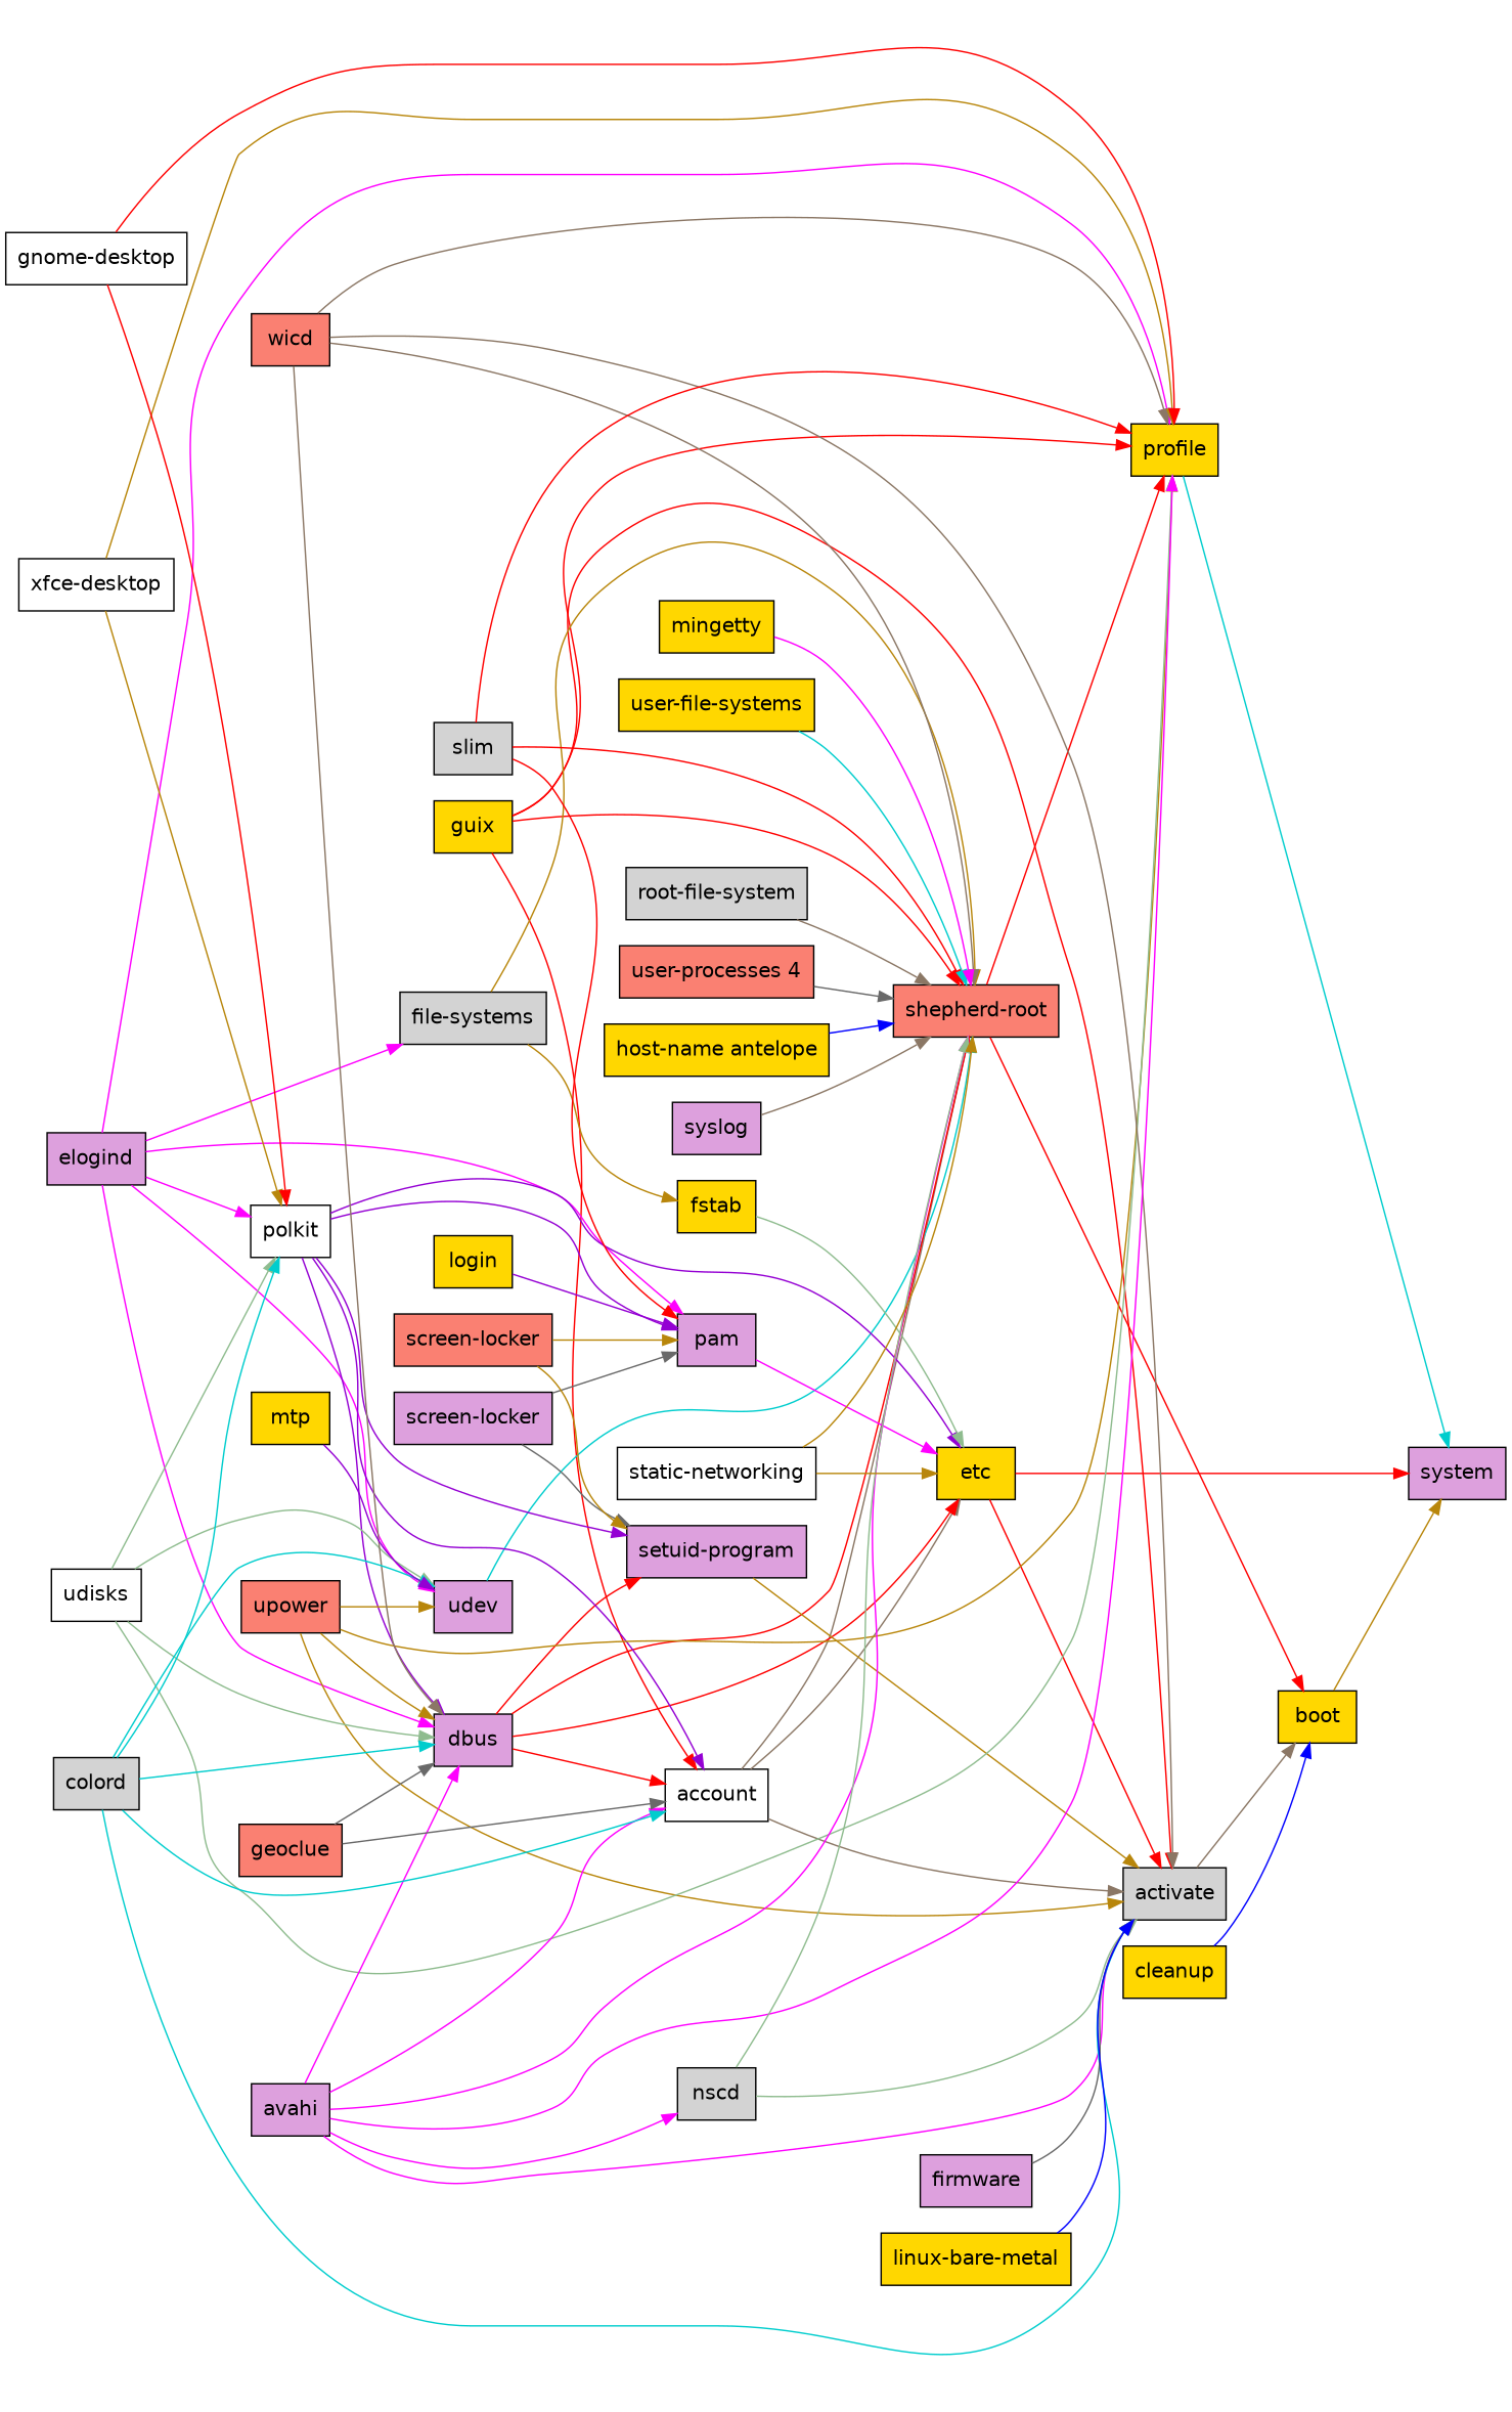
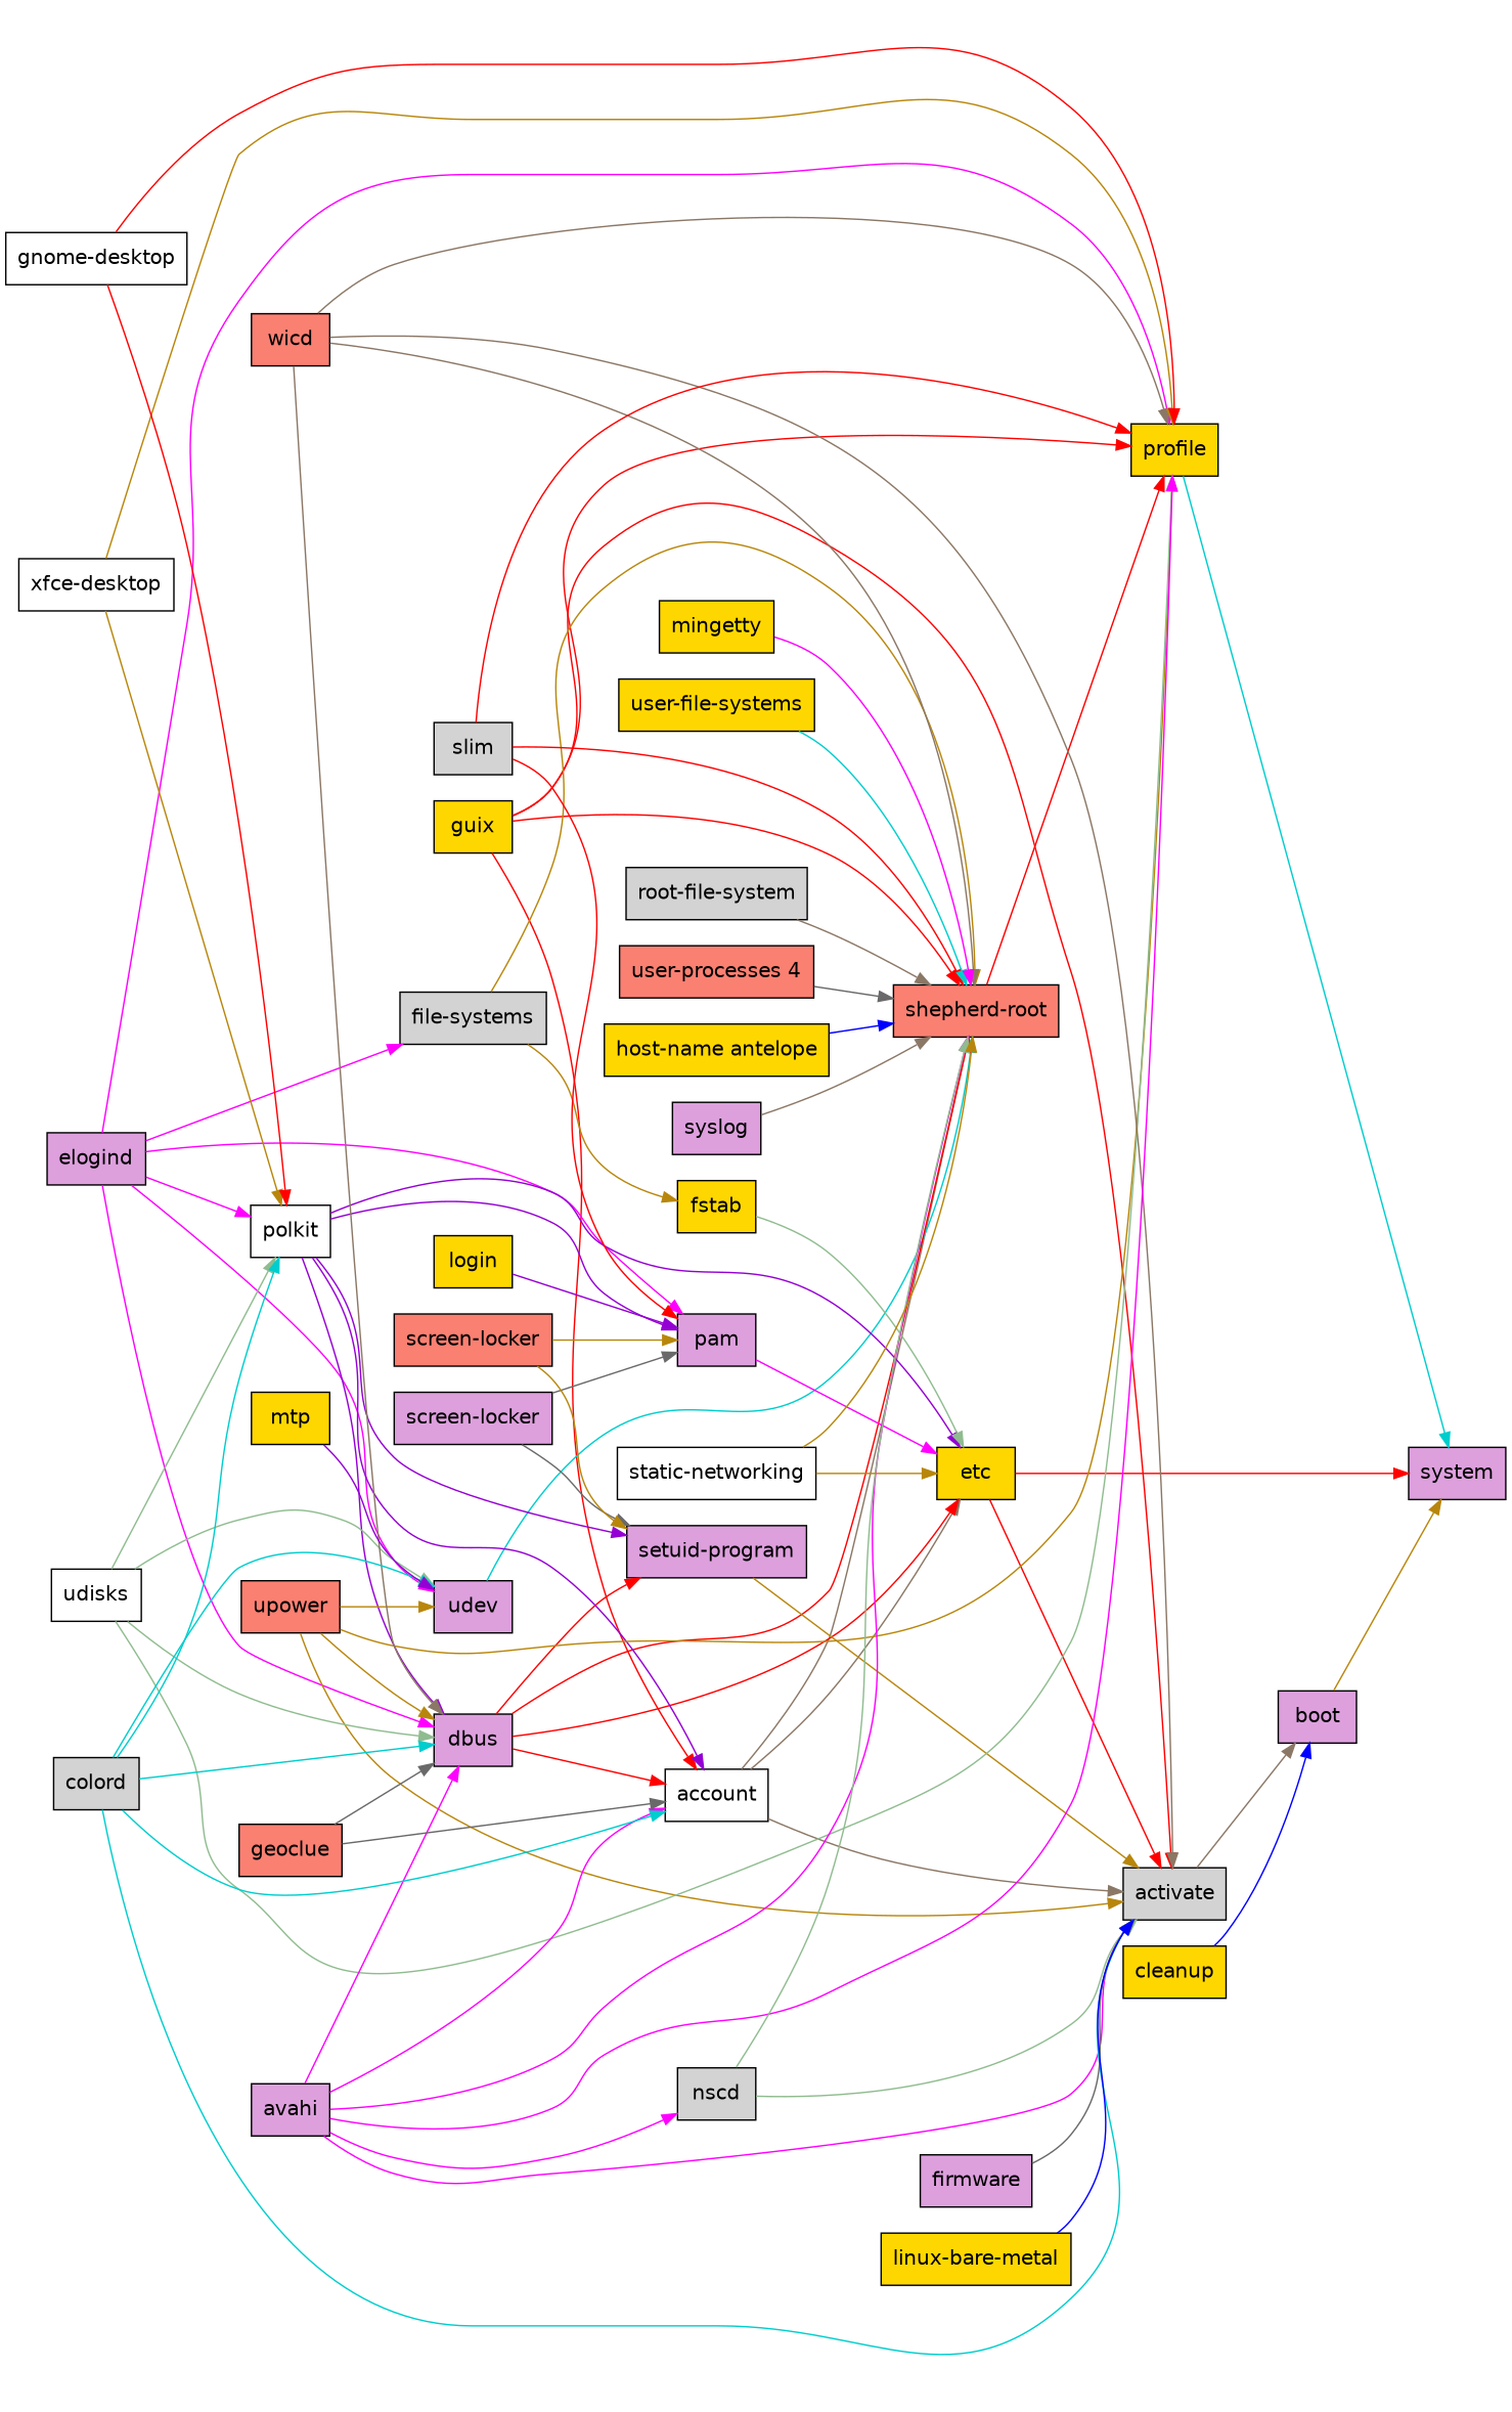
  digraph {
    rankdir=LR
    node [fillcolor=plum fontname=Helvetica shape=box style=filled]
    edge [color=red]
    n1 [label=system]
    n2 [fillcolor=gold label=profile]
    n3 [fillcolor=gold label=etc]
    n4 [fillcolor=lightgrey label=activate]
-   n5 [fillcolor=gold label=boot]
+   n5 [label=boot]
    n6 [fillcolor=salmon label="shepherd-root"]
    n7 [fillcolor=gold label=guix]
    n8 [fillcolor=white label=account]
    n9 [label=elogind]
    n10 [fillcolor=lightgrey label="file-systems"]
    n11 [label=udev]
    n12 [label=dbus]
    n13 [fillcolor=white label=polkit]
    n14 [label=pam]
    n15 [fillcolor=gold label=fstab]
    n16 [label="setuid-program"]
    n17 [fillcolor=salmon label=upower]
    n18 [fillcolor=white label=udisks]
    n19 [fillcolor=salmon label=wicd]
    n20 [label=avahi]
    n21 [fillcolor=lightgrey label=nscd]
    n22 [fillcolor=lightgrey label=slim]
    n23 [fillcolor=white label="xfce-desktop"]
    n24 [fillcolor=white label="gnome-desktop"]
    n25 [fillcolor=gold label="user-file-systems"]
    n26 [fillcolor=lightgrey label="root-file-system"]
    n27 [fillcolor=salmon label="user-processes 4"]
    n28 [fillcolor=gold label="host-name antelope"]
    n29 [label=syslog]
    n30 [fillcolor=white label="static-networking"]
    n31 [fillcolor=gold label=mingetty]
    n32 [fillcolor=salmon label=geoclue]
    n33 [fillcolor=lightgrey label=colord]
    n34 [fillcolor=gold label=mtp]
    n35 [fillcolor=gold label=login]
    n36 [label="screen-locker"]
    n37 [fillcolor=salmon label="screen-locker"]
    n38 [fillcolor=gold label=cleanup]
    n39 [label=firmware]
    n40 [fillcolor=gold label="linux-bare-metal"]
    n2 -> n1 [color=cyan3]
    n3 -> n1
    n3 -> n4
    n4 -> n5 [color=peachpuff4]
    n5 -> n1 [color=darkgoldenrod]
    n6 -> n2
-   n6 -> n5
    n7 -> n2
    n7 -> n4
    n7 -> n6
    n7 -> n8
    n8 -> n3 [color=peachpuff4]
    n8 -> n4 [color=peachpuff4]
    n8 -> n6 [color=peachpuff4]
    n9 -> n2 [color=magenta]
    n9 -> n10 [color=magenta]
    n9 -> n11 [color=magenta]
    n9 -> n12 [color=magenta]
    n9 -> n13 [color=magenta]
    n9 -> n14 [color=magenta]
    n10 -> n6 [color=darkgoldenrod]
    n10 -> n15 [color=darkgoldenrod]
    n11 -> n6 [color=cyan3]
    n12 -> n3
    n12 -> n6
    n12 -> n8
    n12 -> n16
    n13 -> n3 [color=darkviolet]
    n13 -> n8 [color=darkviolet]
    n13 -> n12 [color=darkviolet]
    n13 -> n14 [color=darkviolet]
    n13 -> n16 [color=darkviolet]
    n14 -> n3 [color=magenta]
    n15 -> n3 [color=darkseagreen]
    n16 -> n4 [color=darkgoldenrod]
    n17 -> n2 [color=darkgoldenrod]
    n17 -> n4 [color=darkgoldenrod]
    n17 -> n11 [color=darkgoldenrod]
    n17 -> n12 [color=darkgoldenrod]
    n18 -> n2 [color=darkseagreen]
    n18 -> n11 [color=darkseagreen]
    n18 -> n12 [color=darkseagreen]
    n18 -> n13 [color=darkseagreen]
    n19 -> n2 [color=peachpuff4]
    n19 -> n4 [color=peachpuff4]
    n19 -> n6 [color=peachpuff4]
    n19 -> n12 [color=peachpuff4]
    n20 -> n2 [color=magenta]
    n20 -> n4 [color=magenta]
    n20 -> n6 [color=magenta]
    n20 -> n8 [color=magenta]
    n20 -> n12 [color=magenta]
    n20 -> n21 [color=magenta]
    n21 -> n4 [color=darkseagreen]
    n21 -> n6 [color=darkseagreen]
    n22 -> n2
    n22 -> n6
    n22 -> n14
    n23 -> n2 [color=darkgoldenrod]
    n23 -> n13 [color=darkgoldenrod]
    n24 -> n2
    n24 -> n13
    n25 -> n6 [color=cyan3]
    n26 -> n6 [color=peachpuff4]
    n27 -> n6 [color=dimgrey]
    n28 -> n6 [color=blue]
    n29 -> n6 [color=peachpuff4]
    n30 -> n3 [color=darkgoldenrod]
    n30 -> n6 [color=darkgoldenrod]
    n31 -> n6 [color=magenta]
    n32 -> n8 [color=dimgrey]
    n32 -> n12 [color=dimgrey]
    n33 -> n4 [color=cyan3]
    n33 -> n8 [color=cyan3]
    n33 -> n11 [color=cyan3]
    n33 -> n12 [color=cyan3]
    n33 -> n13 [color=cyan3]
    n34 -> n11 [color=darkviolet]
    n35 -> n14 [color=darkviolet]
    n36 -> n14 [color=dimgrey]
    n36 -> n16 [color=dimgrey]
    n37 -> n14 [color=darkgoldenrod]
    n37 -> n16 [color=darkgoldenrod]
    n38 -> n5 [color=blue]
    n39 -> n4 [color=dimgrey]
    n40 -> n4 [color=blue]
  }
